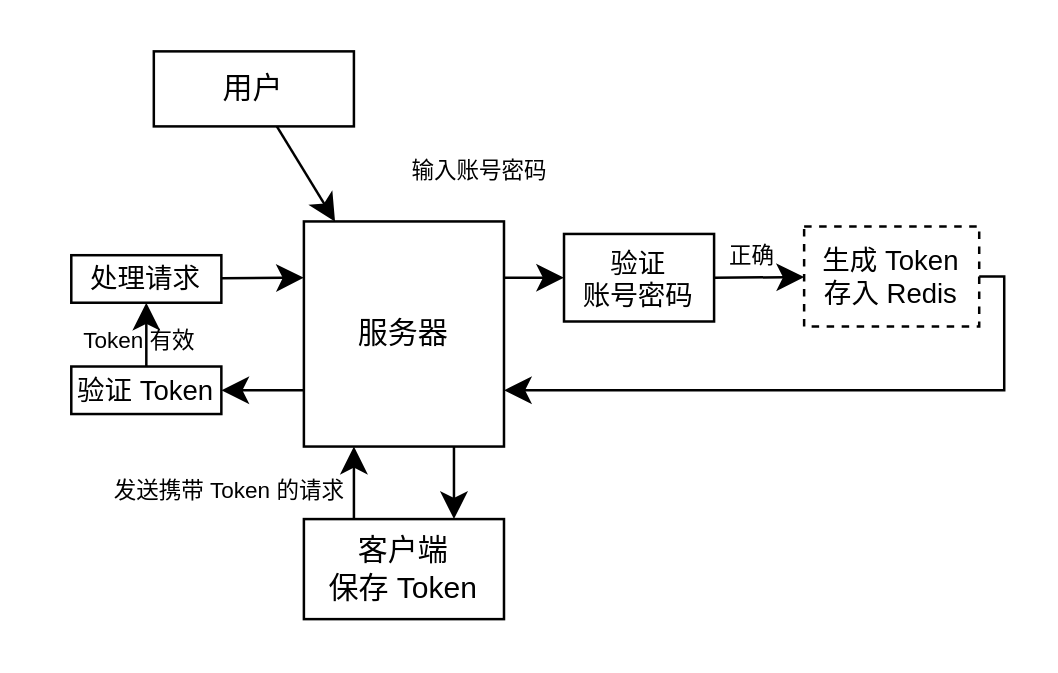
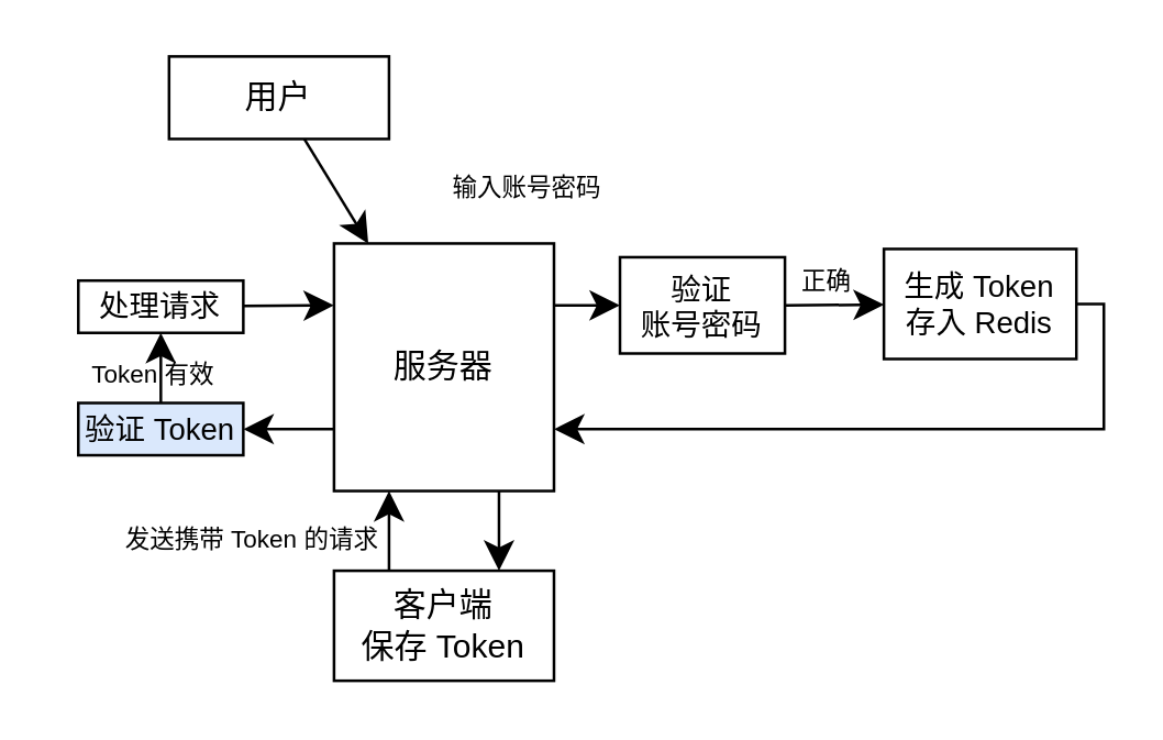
  <mxCell id="0" />
  <mxCell id="1" parent="0" />
  <mxCell id="2" value="" style="edgeStyle=none;curved=1;rounded=0;orthogonalLoop=1;jettySize=auto;html=1;fontSize=12;startSize=8;endSize=8;" edge="1" parent="1" source="3" target="6"><mxGeometry relative="1" as="geometry" /></mxCell>
  <mxCell id="3" value="用户" style="whiteSpace=wrap;html=1;" vertex="1" parent="1"><mxGeometry x="61" y="20" width="80" height="30" as="geometry" /></mxCell>
  <mxCell id="4" style="edgeStyle=none;curved=1;rounded=0;orthogonalLoop=1;jettySize=auto;html=1;exitX=1;exitY=0.25;exitDx=0;exitDy=0;fontSize=12;startSize=8;endSize=8;" edge="1" parent="1" source="6" target="9"><mxGeometry relative="1" as="geometry" /></mxCell>
  <mxCell id="5" value="" style="edgeStyle=none;curved=1;rounded=0;orthogonalLoop=1;jettySize=auto;html=1;fontSize=12;startSize=8;endSize=8;exitX=0.75;exitY=1;exitDx=0;exitDy=0;entryX=0.75;entryY=0;entryDx=0;entryDy=0;" edge="1" parent="1" source="6" target="14"><mxGeometry relative="1" as="geometry" /></mxCell>
  <mxCell id="6" value="服务器" style="whiteSpace=wrap;html=1;" vertex="1" parent="1"><mxGeometry x="121" y="88" width="80" height="90" as="geometry" /></mxCell>
  <mxCell id="7" value="&lt;font style=&quot;font-size: 9px;&quot;&gt;输入账号密码&lt;/font&gt;" style="text;html=1;align=center;verticalAlign=middle;resizable=0;points=[];autosize=1;strokeColor=none;fillColor=none;fontSize=16;" vertex="1" parent="1"><mxGeometry x="151" y="50" width="80" height="30" as="geometry" /></mxCell>
  <mxCell id="8" style="edgeStyle=none;curved=1;rounded=0;orthogonalLoop=1;jettySize=auto;html=1;exitX=1;exitY=0.5;exitDx=0;exitDy=0;fontSize=12;startSize=8;endSize=8;" edge="1" parent="1" source="9" target="10"><mxGeometry relative="1" as="geometry" /></mxCell>
  <mxCell id="9" value="&lt;font style=&quot;font-size: 11px;&quot;&gt;验证&lt;/font&gt;&lt;div style=&quot;font-size: 11px;&quot;&gt;&lt;font style=&quot;font-size: 11px;&quot;&gt;账号密码&lt;/font&gt;&lt;/div&gt;" style="whiteSpace=wrap;html=1;" vertex="1" parent="1"><mxGeometry x="225" y="93" width="60" height="35" as="geometry" /></mxCell>
- <mxCell id="10" value="&lt;font style=&quot;font-size: 11px;&quot;&gt;生成 Token&lt;/font&gt;&lt;div style=&quot;font-size: 11px;&quot;&gt;&lt;font style=&quot;font-size: 11px;&quot;&gt;存入 Redis&lt;/font&gt;&lt;/div&gt;" style="whiteSpace=wrap;html=1;dashed=1;" vertex="1" parent="1"><mxGeometry x="321" y="90" width="70" height="40" as="geometry" /></mxCell>
+ <mxCell id="10" value="&lt;font style=&quot;font-size: 11px;&quot;&gt;生成 Token&lt;/font&gt;&lt;div style=&quot;font-size: 11px;&quot;&gt;&lt;font style=&quot;font-size: 11px;&quot;&gt;存入 Redis&lt;/font&gt;&lt;/div&gt;" style="whiteSpace=wrap;html=1;" vertex="1" parent="1"><mxGeometry x="321" y="90" width="70" height="40" as="geometry" /></mxCell>
  <mxCell id="11" value="" style="endArrow=classic;html=1;rounded=0;fontSize=12;startSize=8;endSize=8;edgeStyle=orthogonalEdgeStyle;entryX=1;entryY=0.75;entryDx=0;entryDy=0;exitX=1;exitY=0.5;exitDx=0;exitDy=0;" edge="1" parent="1" source="10" target="6"><mxGeometry width="50" height="50" relative="1" as="geometry"><mxPoint x="400" y="112.75" as="sourcePoint" /><mxPoint x="211" y="155.25" as="targetPoint" /><Array as="points"><mxPoint x="401" y="110" /><mxPoint x="401" y="156" /></Array></mxGeometry></mxCell>
  <mxCell id="12" value="&lt;span style=&quot;font-size: 9px;&quot;&gt;正确&lt;/span&gt;" style="text;html=1;align=center;verticalAlign=middle;resizable=0;points=[];autosize=1;strokeColor=none;fillColor=none;fontSize=16;" vertex="1" parent="1"><mxGeometry x="280" y="83.5" width="40" height="30" as="geometry" /></mxCell>
  <mxCell id="13" style="edgeStyle=none;curved=1;rounded=0;orthogonalLoop=1;jettySize=auto;html=1;entryX=0.5;entryY=1;entryDx=0;entryDy=0;fontSize=12;startSize=8;endSize=8;" edge="1" parent="1"><mxGeometry relative="1" as="geometry"><mxPoint x="141" y="207" as="sourcePoint" /><mxPoint x="141" y="178" as="targetPoint" /></mxGeometry></mxCell>
  <mxCell id="14" value="客户端&lt;div&gt;保存 Token&lt;/div&gt;" style="whiteSpace=wrap;html=1;" vertex="1" parent="1"><mxGeometry x="121" y="207" width="80" height="40" as="geometry" /></mxCell>
  <mxCell id="15" value="&lt;font style=&quot;font-size: 9px;&quot;&gt;发送携带 Token 的请求&lt;/font&gt;" style="text;html=1;align=center;verticalAlign=middle;resizable=0;points=[];autosize=1;strokeColor=none;fillColor=none;fontSize=16;" vertex="1" parent="1"><mxGeometry x="31" y="178" width="120" height="30" as="geometry" /></mxCell>
  <mxCell id="16" value="" style="endArrow=classic;html=1;rounded=0;fontSize=12;startSize=8;endSize=8;curved=1;exitX=0;exitY=0.75;exitDx=0;exitDy=0;entryX=1;entryY=0.5;entryDx=0;entryDy=0;" edge="1" parent="1" source="6" target="18"><mxGeometry width="50" height="50" relative="1" as="geometry"><mxPoint x="121" y="162.25" as="sourcePoint" /><mxPoint x="81" y="157" as="targetPoint" /></mxGeometry></mxCell>
  <mxCell id="17" style="edgeStyle=none;curved=1;rounded=0;orthogonalLoop=1;jettySize=auto;html=1;fontSize=12;startSize=8;endSize=8;entryX=0.5;entryY=1;entryDx=0;entryDy=0;" edge="1" parent="1" source="18" target="20"><mxGeometry relative="1" as="geometry"><mxPoint x="58" y="117" as="targetPoint" /></mxGeometry></mxCell>
- <mxCell id="18" value="&lt;font style=&quot;font-size: 11px;&quot;&gt;验证 Token&lt;/font&gt;" style="whiteSpace=wrap;html=1;" vertex="1" parent="1"><mxGeometry x="28" y="146" width="60" height="19" as="geometry" /></mxCell>
+ <mxCell id="18" value="&lt;font style=&quot;font-size: 11px;&quot;&gt;验证 Token&lt;/font&gt;" style="whiteSpace=wrap;html=1;fillColor=#dae8fc;" vertex="1" parent="1"><mxGeometry x="28" y="146" width="60" height="19" as="geometry" /></mxCell>
  <mxCell id="19" style="edgeStyle=none;curved=1;rounded=0;orthogonalLoop=1;jettySize=auto;html=1;entryX=0;entryY=0.25;entryDx=0;entryDy=0;fontSize=12;startSize=8;endSize=8;" edge="1" parent="1" source="20" target="6"><mxGeometry relative="1" as="geometry" /></mxCell>
  <mxCell id="20" value="&lt;font style=&quot;font-size: 11px;&quot;&gt;处理请求&lt;/font&gt;" style="whiteSpace=wrap;html=1;" vertex="1" parent="1"><mxGeometry x="28" y="101.5" width="60" height="19" as="geometry" /></mxCell>
  <mxCell id="21" value="&lt;font style=&quot;font-size: 9px;&quot;&gt;Token 有效&lt;/font&gt;" style="text;html=1;align=center;verticalAlign=middle;resizable=0;points=[];autosize=1;strokeColor=none;fillColor=none;fontSize=16;" vertex="1" parent="1"><mxGeometry x="20" y="118" width="70" height="30" as="geometry" /></mxCell>
